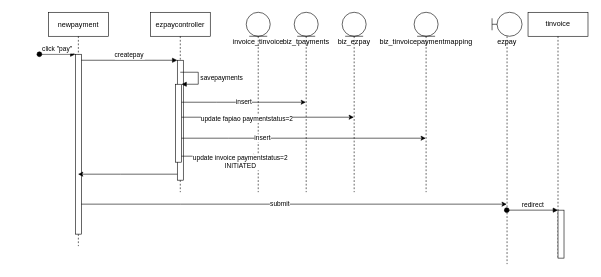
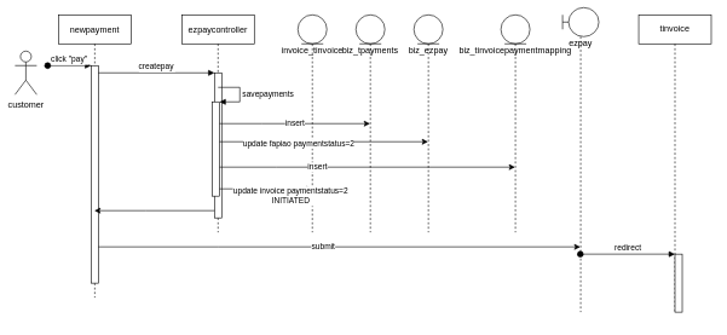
  <mxCell id="0" />
  <mxCell id="1" parent="0" />
  <mxCell id="2" value="newpayment" style="shape=umlLifeline;perimeter=lifelinePerimeter;container=1;collapsible=0;recursiveResize=0;rounded=0;shadow=0;strokeWidth=1;" vertex="1" parent="1"><mxGeometry x="80" y="20" width="100" height="390" as="geometry" /></mxCell>
  <mxCell id="3" value="" style="points=[];perimeter=orthogonalPerimeter;rounded=0;shadow=0;strokeWidth=1;" vertex="1" parent="2"><mxGeometry x="45" y="70" width="10" height="300" as="geometry" /></mxCell>
  <mxCell id="4" value="click &quot;pay&quot;" style="verticalAlign=bottom;startArrow=oval;endArrow=block;startSize=8;shadow=0;strokeWidth=1;" edge="1" parent="2" target="3"><mxGeometry relative="1" as="geometry"><mxPoint x="-15" y="70" as="sourcePoint" /></mxGeometry></mxCell>
  <mxCell id="5" value="ezpaycontroller" style="shape=umlLifeline;perimeter=lifelinePerimeter;container=1;collapsible=0;recursiveResize=0;rounded=0;shadow=0;strokeWidth=1;" vertex="1" parent="1"><mxGeometry x="250" y="20" width="100" height="300" as="geometry" /></mxCell>
  <mxCell id="6" value="" style="points=[];perimeter=orthogonalPerimeter;rounded=0;shadow=0;strokeWidth=1;" vertex="1" parent="5"><mxGeometry x="45" y="80" width="10" height="200" as="geometry" /></mxCell>
  <mxCell id="7" value="" style="html=1;points=[];perimeter=orthogonalPerimeter;" vertex="1" parent="5"><mxGeometry x="42" y="120" width="10" height="130" as="geometry" /></mxCell>
  <mxCell id="8" value="savepayments" style="edgeStyle=orthogonalEdgeStyle;html=1;align=left;spacingLeft=2;endArrow=block;rounded=0;entryX=1;entryY=0;" edge="1" parent="5" target="7"><mxGeometry relative="1" as="geometry"><mxPoint x="50" y="100" as="sourcePoint" /><Array as="points"><mxPoint x="80" y="100" /></Array></mxGeometry></mxCell>
  <mxCell id="9" value="createpay" style="verticalAlign=bottom;endArrow=block;entryX=0;entryY=0;shadow=0;strokeWidth=1;" edge="1" parent="1" source="3" target="6"><mxGeometry relative="1" as="geometry"><mxPoint x="225" y="100" as="sourcePoint" /></mxGeometry></mxCell>
+ <mxCell id="10" value="customer" style="shape=umlActor;verticalLabelPosition=bottom;verticalAlign=top;html=1;" vertex="1" parent="1"><mxGeometry x="20" y="70" width="30" height="60" as="geometry" /></mxCell>
  <mxCell id="11" value="biz_tpayments" style="shape=umlLifeline;participant=umlEntity;perimeter=lifelinePerimeter;whiteSpace=wrap;html=1;container=1;collapsible=0;recursiveResize=0;verticalAlign=top;spacingTop=36;outlineConnect=0;" vertex="1" parent="1"><mxGeometry x="490" y="20" width="40" height="300" as="geometry" /></mxCell>
  <mxCell id="12" value="biz_ezpay" style="shape=umlLifeline;participant=umlEntity;perimeter=lifelinePerimeter;whiteSpace=wrap;html=1;container=1;collapsible=0;recursiveResize=0;verticalAlign=top;spacingTop=36;outlineConnect=0;" vertex="1" parent="1"><mxGeometry x="570" y="20" width="40" height="300" as="geometry" /></mxCell>
  <mxCell id="13" value="biz_tinvoicepaymentmapping" style="shape=umlLifeline;participant=umlEntity;perimeter=lifelinePerimeter;whiteSpace=wrap;html=1;container=1;collapsible=0;recursiveResize=0;verticalAlign=top;spacingTop=36;outlineConnect=0;" vertex="1" parent="1"><mxGeometry x="690" y="20" width="40" height="300" as="geometry" /></mxCell>
  <mxCell id="14" value="invoice_tinvoice" style="shape=umlLifeline;participant=umlEntity;perimeter=lifelinePerimeter;whiteSpace=wrap;html=1;container=1;collapsible=0;recursiveResize=0;verticalAlign=top;spacingTop=36;outlineConnect=0;" vertex="1" parent="1"><mxGeometry x="410" y="20" width="40" height="300" as="geometry" /></mxCell>
  <mxCell id="15" value="insert" style="edgeStyle=orthogonalEdgeStyle;rounded=0;orthogonalLoop=1;jettySize=auto;html=1;" edge="1" parent="1" source="7" target="11"><mxGeometry relative="1" as="geometry"><Array as="points"><mxPoint x="360" y="170" /><mxPoint x="360" y="170" /></Array></mxGeometry></mxCell>
  <mxCell id="16" style="edgeStyle=orthogonalEdgeStyle;rounded=0;orthogonalLoop=1;jettySize=auto;html=1;" edge="1" parent="1" source="7" target="12"><mxGeometry relative="1" as="geometry"><Array as="points"><mxPoint x="510" y="195" /><mxPoint x="510" y="195" /></Array></mxGeometry></mxCell>
  <mxCell id="17" value="update fapiao paymentstatus=2" style="edgeLabel;html=1;align=center;verticalAlign=middle;resizable=0;points=[];" vertex="1" connectable="0" parent="16"><mxGeometry x="-0.388" y="-2" relative="1" as="geometry"><mxPoint x="20" as="offset" /></mxGeometry></mxCell>
  <mxCell id="18" style="edgeStyle=orthogonalEdgeStyle;rounded=0;orthogonalLoop=1;jettySize=auto;html=1;" edge="1" parent="1" source="7" target="13"><mxGeometry relative="1" as="geometry"><Array as="points"><mxPoint x="380" y="230" /><mxPoint x="380" y="230" /></Array></mxGeometry></mxCell>
  <mxCell id="19" value="insert" style="edgeLabel;html=1;align=center;verticalAlign=middle;resizable=0;points=[];" vertex="1" connectable="0" parent="18"><mxGeometry x="-0.341" y="1" relative="1" as="geometry"><mxPoint as="offset" /></mxGeometry></mxCell>
  <mxCell id="20" value="update invoice paymentstatus=2&lt;br&gt;&lt;span style=&quot;font-size: 11px;&quot;&gt;INITIATED&lt;/span&gt;" style="edgeStyle=orthogonalEdgeStyle;rounded=0;orthogonalLoop=1;jettySize=auto;html=1;" edge="1" parent="1" source="7" target="14"><mxGeometry x="0.537" y="-10" relative="1" as="geometry"><Array as="points"><mxPoint x="370" y="260" /><mxPoint x="370" y="260" /></Array><mxPoint as="offset" /></mxGeometry></mxCell>
  <mxCell id="21" style="edgeStyle=orthogonalEdgeStyle;rounded=0;orthogonalLoop=1;jettySize=auto;html=1;" edge="1" parent="1" source="6" target="2"><mxGeometry relative="1" as="geometry"><Array as="points"><mxPoint x="200" y="290" /><mxPoint x="200" y="290" /></Array></mxGeometry></mxCell>
- <mxCell id="22" value="ezpay" style="shape=umlLifeline;participant=umlBoundary;perimeter=lifelinePerimeter;whiteSpace=wrap;html=1;container=1;collapsible=0;recursiveResize=0;verticalAlign=top;spacingTop=36;outlineConnect=0;" vertex="1" parent="1"><mxGeometry x="820" y="20" width="50" height="420" as="geometry" /></mxCell>
+ <mxCell id="22" value="ezpay" style="shape=umlLifeline;participant=umlBoundary;perimeter=lifelinePerimeter;whiteSpace=wrap;html=1;container=1;collapsible=0;recursiveResize=0;verticalAlign=top;spacingTop=36;outlineConnect=0;" vertex="1" parent="1"><mxGeometry x="775" y="10" width="50" height="420" as="geometry" /></mxCell>
  <mxCell id="23" value="tinvoice" style="shape=umlLifeline;perimeter=lifelinePerimeter;whiteSpace=wrap;html=1;container=1;collapsible=0;recursiveResize=0;outlineConnect=0;" vertex="1" parent="1"><mxGeometry x="880" y="20" width="100" height="410" as="geometry" /></mxCell>
  <mxCell id="24" value="" style="html=1;points=[];perimeter=orthogonalPerimeter;" vertex="1" parent="23"><mxGeometry x="50" y="330" width="10" height="80" as="geometry" /></mxCell>
  <mxCell id="25" style="edgeStyle=orthogonalEdgeStyle;rounded=0;orthogonalLoop=1;jettySize=auto;html=1;" edge="1" parent="1" source="3" target="22"><mxGeometry relative="1" as="geometry"><Array as="points"><mxPoint x="300" y="340" /><mxPoint x="300" y="340" /></Array></mxGeometry></mxCell>
  <mxCell id="26" value="submit" style="edgeLabel;html=1;align=center;verticalAlign=middle;resizable=0;points=[];" vertex="1" connectable="0" parent="25"><mxGeometry x="-0.07" y="1" relative="1" as="geometry"><mxPoint as="offset" /></mxGeometry></mxCell>
  <mxCell id="27" value="redirect" style="html=1;verticalAlign=bottom;startArrow=oval;endArrow=block;startSize=8;rounded=0;" edge="1" parent="1" source="22" target="24"><mxGeometry relative="1" as="geometry"><mxPoint x="860" y="350" as="sourcePoint" /></mxGeometry></mxCell>
